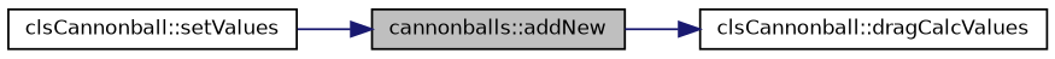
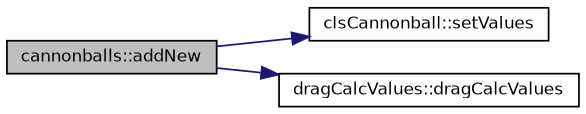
  digraph {
    rankdir=LR
    node [color=black fillcolor=white fontname=Helvetica fontsize=10 shape=record style=filled]
    edge [color=midnightblue fontname=Helvetica fontsize=10 labelfontname=Helvetica labelfontsize=10 style=solid]
    n1 [fillcolor=grey75 fontcolor=black height=0.2 label="cannonballs::addNew" width=0.4]
    n2 [height=0.2 label="clsCannonball::setValues" width=0.4]
-   n3 [height=0.2 label="clsCannonball::dragCalcValues" width=0.4]
-   n2 -> n1
+   n3 [height=0.2 label="dragCalcValues::dragCalcValues" width=0.4]
+   n1 -> n2
    n1 -> n3
  }
